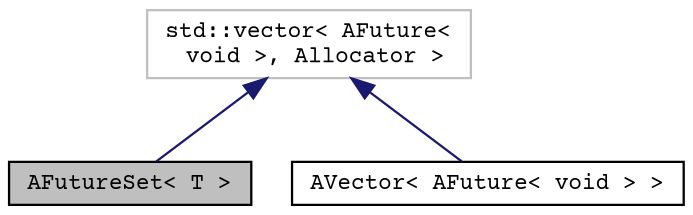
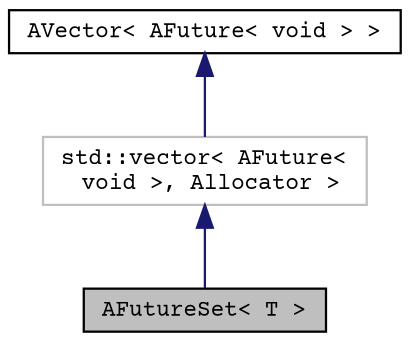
  digraph {
    fontname="Courier Prime"
    node [color=black fillcolor=white fontname="Courier Prime" fontsize=10 shape=record style=filled]
    edge [color=midnightblue dir=back fontname="Courier Prime" fontsize=10 labelfontname=Helvetica labelfontsize=10 style=solid]
    n1 [fillcolor=grey75 fontcolor=black height=0.2 label="AFutureSet\< T \>" width=0.4]
    n2 [height=0.2 label="AVector\< AFuture\< void \> \>" width=0.4]
    n3 [color=grey75 height=0.2 label="std::vector\< AFuture\<\l void \>, Allocator \>" width=0.4]
    n3 -> n1
-   n3 -> n2
+   n2 -> n3
  }
